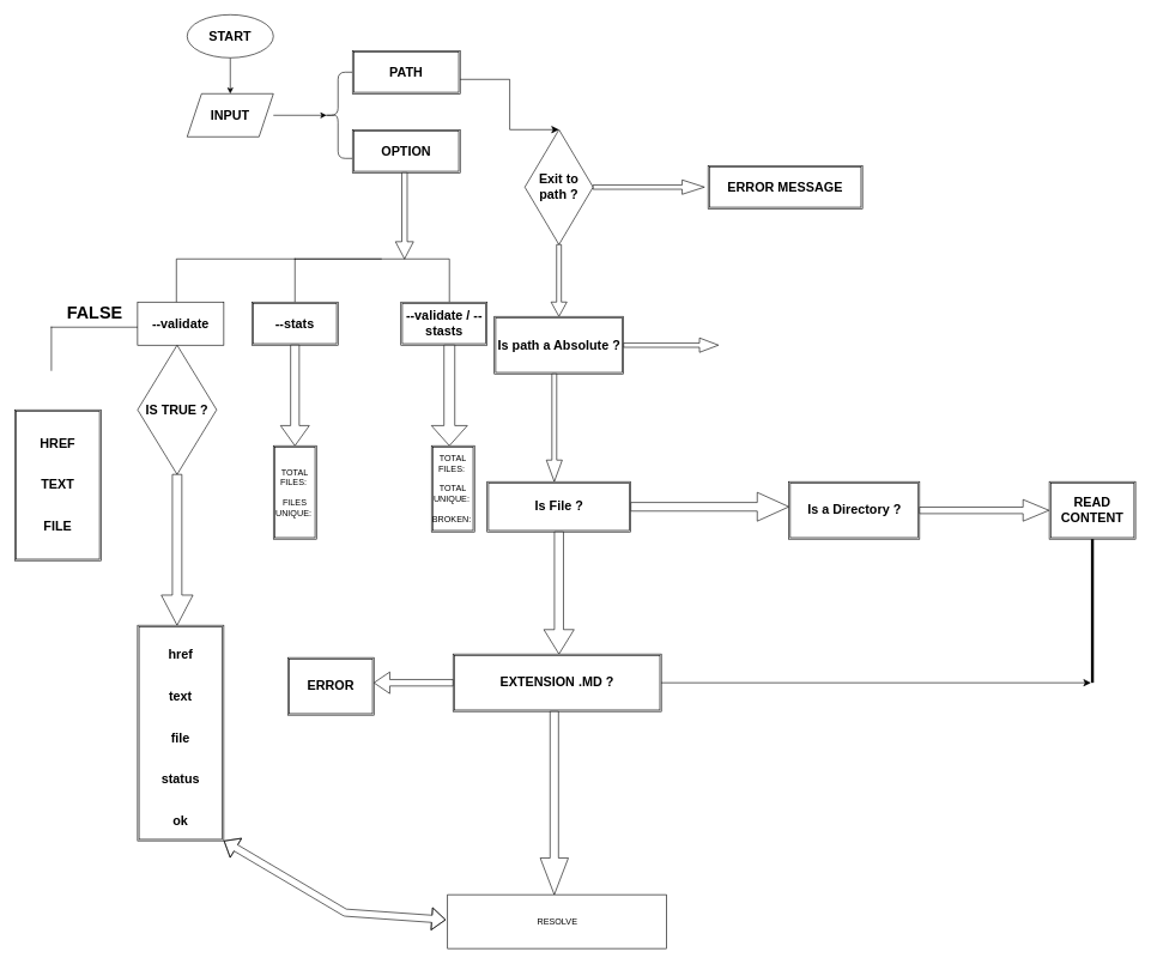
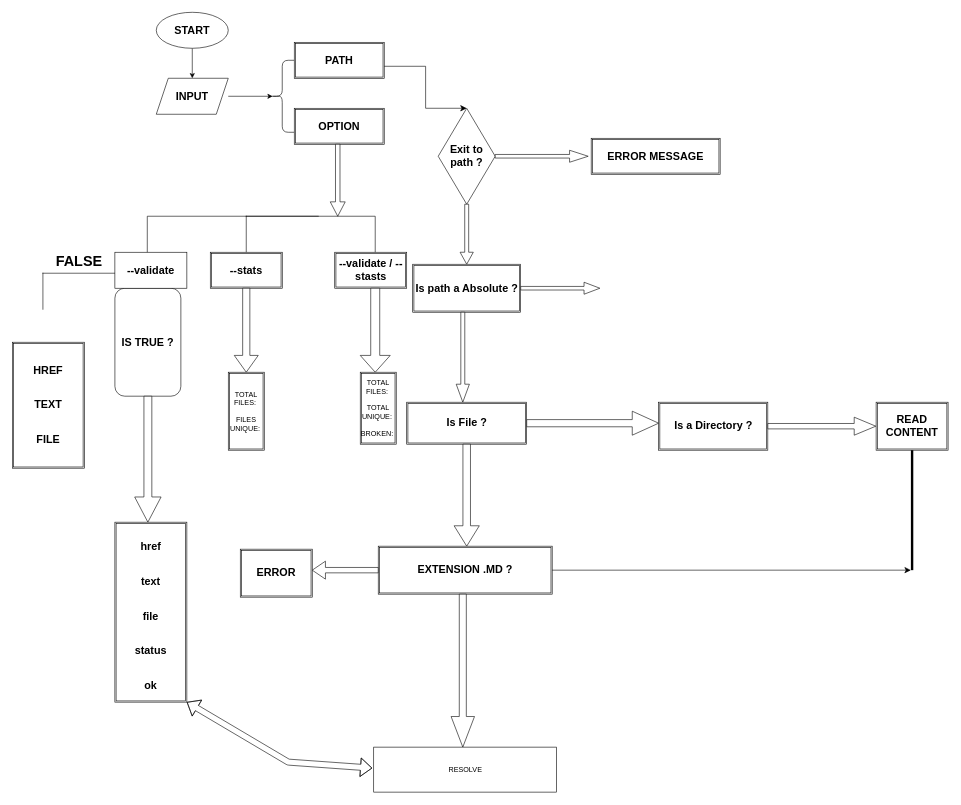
  <mxCell id="0" />
  <mxCell id="1" parent="0" />
  <mxCell id="2" value="" style="edgeStyle=none;html=1;" parent="1" source="3" edge="1"><mxGeometry relative="1" as="geometry"><mxPoint x="320" y="130" as="targetPoint" /></mxGeometry></mxCell>
  <mxCell id="3" value="&lt;h2&gt;START&lt;/h2&gt;" style="ellipse;whiteSpace=wrap;html=1;" parent="1" vertex="1"><mxGeometry x="260" y="20" width="120" height="60" as="geometry" /></mxCell>
  <mxCell id="4" style="edgeStyle=none;html=1;exitX=1;exitY=0.5;exitDx=0;exitDy=0;entryX=0.1;entryY=0.5;entryDx=0;entryDy=0;entryPerimeter=0;" parent="1" target="5" edge="1"><mxGeometry relative="1" as="geometry"><mxPoint x="460" y="160" as="targetPoint" /><mxPoint x="380" y="160" as="sourcePoint" /></mxGeometry></mxCell>
  <mxCell id="5" value="" style="shape=curlyBracket;whiteSpace=wrap;html=1;rounded=1;labelPosition=left;verticalLabelPosition=middle;align=right;verticalAlign=middle;" parent="1" vertex="1"><mxGeometry x="450" y="100" width="40" height="120" as="geometry" /></mxCell>
  <mxCell id="6" value="&lt;h2&gt;PATH&lt;/h2&gt;" style="shape=ext;double=1;rounded=0;whiteSpace=wrap;html=1;" parent="1" vertex="1"><mxGeometry x="490" y="70" width="150" height="60" as="geometry" /></mxCell>
  <mxCell id="7" value="&lt;h2&gt;OPTION&lt;/h2&gt;" style="shape=ext;double=1;rounded=0;whiteSpace=wrap;html=1;" parent="1" vertex="1"><mxGeometry x="490" y="180" width="150" height="60" as="geometry" /></mxCell>
  <mxCell id="8" value="&lt;h2&gt;Exit to path ?&lt;/h2&gt;" style="rhombus;whiteSpace=wrap;html=1;" parent="1" vertex="1"><mxGeometry x="730" y="180" width="95" height="160" as="geometry" /></mxCell>
  <mxCell id="9" value="&lt;h2&gt;INPUT&lt;/h2&gt;" style="shape=parallelogram;perimeter=parallelogramPerimeter;whiteSpace=wrap;html=1;fixedSize=1;" parent="1" vertex="1"><mxGeometry x="260" y="130" width="120" height="60" as="geometry" /></mxCell>
  <mxCell id="10" value="" style="edgeStyle=elbowEdgeStyle;elbow=horizontal;endArrow=classic;html=1;curved=0;rounded=0;endSize=8;startSize=8;entryX=0.5;entryY=0;entryDx=0;entryDy=0;" parent="1" target="8" edge="1"><mxGeometry width="50" height="50" relative="1" as="geometry"><mxPoint x="640" y="110" as="sourcePoint" /><mxPoint x="690" y="60" as="targetPoint" /></mxGeometry></mxCell>
  <mxCell id="11" value="&lt;h2&gt;ERROR MESSAGE&lt;/h2&gt;" style="shape=ext;double=1;rounded=0;whiteSpace=wrap;html=1;" parent="1" vertex="1"><mxGeometry x="985" y="230" width="215" height="60" as="geometry" /></mxCell>
  <mxCell id="12" value="" style="shape=singleArrow;direction=south;whiteSpace=wrap;html=1;" parent="1" vertex="1"><mxGeometry x="766.5" y="340" width="22" height="100" as="geometry" /></mxCell>
  <mxCell id="13" value="" style="shape=singleArrow;whiteSpace=wrap;html=1;" parent="1" vertex="1"><mxGeometry x="825" y="250" width="155" height="20" as="geometry" /></mxCell>
  <mxCell id="14" value="&lt;h2&gt;Is path a Absolute ?&lt;/h2&gt;" style="shape=ext;double=1;rounded=0;whiteSpace=wrap;html=1;" parent="1" vertex="1"><mxGeometry x="687.5" y="440" width="180" height="80" as="geometry" /></mxCell>
  <mxCell id="15" value="" style="shape=singleArrow;whiteSpace=wrap;html=1;" parent="1" vertex="1"><mxGeometry x="867.5" y="470" width="132" height="20" as="geometry" /></mxCell>
  <mxCell id="16" value="" style="shape=singleArrow;direction=south;whiteSpace=wrap;html=1;" parent="1" vertex="1"><mxGeometry x="760" y="520" width="22" height="150" as="geometry" /></mxCell>
  <mxCell id="17" value="" style="shape=singleArrow;direction=south;whiteSpace=wrap;html=1;" parent="1" vertex="1"><mxGeometry x="550" y="240" width="25" height="120" as="geometry" /></mxCell>
  <mxCell id="18" value="" style="shape=partialRectangle;whiteSpace=wrap;html=1;bottom=1;right=1;left=1;top=0;fillColor=none;routingCenterX=-0.5;rotation=-180;" parent="1" vertex="1"><mxGeometry x="245" y="360" width="380" height="60" as="geometry" /></mxCell>
  <mxCell id="19" value="" style="shape=partialRectangle;whiteSpace=wrap;html=1;bottom=0;right=0;fillColor=none;" parent="1" vertex="1"><mxGeometry x="410" y="360" width="120" height="60" as="geometry" /></mxCell>
  <mxCell id="20" value="&lt;h2&gt;--validate / --stasts&lt;/h2&gt;" style="shape=ext;double=1;rounded=0;whiteSpace=wrap;html=1;" parent="1" vertex="1"><mxGeometry x="557.5" y="420" width="120" height="60" as="geometry" /></mxCell>
  <mxCell id="21" value="&lt;h2&gt;--stats&lt;/h2&gt;" style="shape=ext;double=1;rounded=0;whiteSpace=wrap;html=1;" parent="1" vertex="1"><mxGeometry x="350" y="420" width="120" height="60" as="geometry" /></mxCell>
- <mxCell id="22" value="&lt;h2&gt;IS TRUE ?&lt;/h2&gt;" style="rhombus;whiteSpace=wrap;html=1;" parent="1" vertex="1"><mxGeometry x="191" y="480" width="110" height="180" as="geometry" /></mxCell>
+ <mxCell id="22" value="&lt;h2&gt;IS TRUE ?&lt;/h2&gt;" style="whiteSpace=wrap;html=1;rounded=1;" parent="1" vertex="1"><mxGeometry x="191" y="480" width="110" height="180" as="geometry" /></mxCell>
  <mxCell id="23" value="" style="shape=partialRectangle;whiteSpace=wrap;html=1;bottom=0;right=0;fillColor=none;" parent="1" vertex="1"><mxGeometry x="71" y="455" width="120" height="60" as="geometry" /></mxCell>
  <mxCell id="24" value="&lt;h2&gt;HREF&lt;/h2&gt;&lt;h2&gt;&lt;br&gt;TEXT&lt;/h2&gt;&lt;h2&gt;&lt;br&gt;FILE&lt;/h2&gt;" style="shape=ext;double=1;rounded=0;whiteSpace=wrap;html=1;" parent="1" vertex="1"><mxGeometry x="20" y="570" width="120" height="210" as="geometry" /></mxCell>
  <mxCell id="25" value="&lt;h1&gt;FALSE&lt;/h1&gt;" style="text;html=1;align=center;verticalAlign=middle;resizable=0;points=[];autosize=1;strokeColor=none;fillColor=none;" parent="1" vertex="1"><mxGeometry x="81" y="400" width="100" height="70" as="geometry" /></mxCell>
  <mxCell id="26" value="" style="shape=singleArrow;direction=south;whiteSpace=wrap;html=1;" parent="1" vertex="1"><mxGeometry x="224" y="660" width="44" height="210" as="geometry" /></mxCell>
  <mxCell id="27" value="&lt;br&gt;&lt;h2&gt;href&lt;/h2&gt;&lt;h2&gt;&lt;br&gt;text&lt;/h2&gt;&lt;h2&gt;&lt;br&gt;file&lt;/h2&gt;&lt;h2&gt;&lt;br&gt;status&lt;/h2&gt;&lt;h2&gt;&lt;br&gt;ok&lt;/h2&gt;" style="shape=ext;double=1;rounded=0;whiteSpace=wrap;html=1;" vertex="1" parent="1"><mxGeometry x="191" y="870" width="120" height="300" as="geometry" /></mxCell>
  <mxCell id="28" value="&lt;h2&gt;Is File ?&lt;/h2&gt;" style="shape=ext;double=1;rounded=0;whiteSpace=wrap;html=1;" vertex="1" parent="1"><mxGeometry x="677.5" y="670" width="200" height="70" as="geometry" /></mxCell>
  <mxCell id="29" value="" style="shape=singleArrow;whiteSpace=wrap;html=1;" vertex="1" parent="1"><mxGeometry x="877.5" y="685" width="220" height="40" as="geometry" /></mxCell>
  <mxCell id="30" value="&lt;h2&gt;Is a Directory ?&lt;/h2&gt;" style="shape=ext;double=1;rounded=0;whiteSpace=wrap;html=1;" vertex="1" parent="1"><mxGeometry x="1097.5" y="670" width="182" height="80" as="geometry" /></mxCell>
  <mxCell id="31" value="" style="shape=singleArrow;whiteSpace=wrap;html=1;" vertex="1" parent="1"><mxGeometry x="1279.5" y="695" width="180" height="30" as="geometry" /></mxCell>
  <mxCell id="32" value="&lt;h2&gt;READ CONTENT&lt;/h2&gt;" style="shape=ext;double=1;rounded=0;whiteSpace=wrap;html=1;" vertex="1" parent="1"><mxGeometry x="1460" y="670" width="120" height="80" as="geometry" /></mxCell>
  <mxCell id="33" value="" style="shape=singleArrow;direction=south;whiteSpace=wrap;html=1;" vertex="1" parent="1"><mxGeometry x="756.5" y="740" width="42" height="170" as="geometry" /></mxCell>
  <mxCell id="34" value="&lt;h2&gt;EXTENSION .MD ?&lt;/h2&gt;" style="shape=ext;double=1;rounded=0;whiteSpace=wrap;html=1;" vertex="1" parent="1"><mxGeometry x="630" y="910" width="290" height="80" as="geometry" /></mxCell>
  <mxCell id="35" value="" style="edgeStyle=segmentEdgeStyle;endArrow=classic;html=1;curved=0;rounded=0;endSize=8;startSize=8;exitX=1;exitY=0.5;exitDx=0;exitDy=0;" edge="1" parent="1" source="34" target="36"><mxGeometry width="50" height="50" relative="1" as="geometry"><mxPoint x="1070" y="970" as="sourcePoint" /><mxPoint x="1500" y="950" as="targetPoint" /><Array as="points" /></mxGeometry></mxCell>
  <mxCell id="36" value="" style="line;strokeWidth=4;direction=south;html=1;perimeter=backbonePerimeter;points=[];outlineConnect=0;" vertex="1" parent="1"><mxGeometry x="1515" y="750" width="10" height="200" as="geometry" /></mxCell>
  <mxCell id="37" value="" style="shape=singleArrow;direction=west;whiteSpace=wrap;html=1;" vertex="1" parent="1"><mxGeometry x="520" y="935" width="110" height="30" as="geometry" /></mxCell>
  <mxCell id="38" value="&lt;h2&gt;ERROR&lt;/h2&gt;" style="shape=ext;double=1;rounded=0;whiteSpace=wrap;html=1;" vertex="1" parent="1"><mxGeometry x="400" y="915" width="120" height="80" as="geometry" /></mxCell>
  <mxCell id="39" value="" style="shape=singleArrow;direction=south;whiteSpace=wrap;html=1;" vertex="1" parent="1"><mxGeometry x="751.5" y="990" width="39" height="255" as="geometry" /></mxCell>
  <mxCell id="40" value="RESOLVE" style="rounded=0;whiteSpace=wrap;html=1;" vertex="1" parent="1"><mxGeometry x="622.5" y="1245" width="305" height="75" as="geometry" /></mxCell>
  <mxCell id="41" value="" style="endArrow=classic;startArrow=classic;html=1;shape=flexArrow;exitX=1;exitY=1;exitDx=0;exitDy=0;" edge="1" parent="1" source="27"><mxGeometry width="50" height="50" relative="1" as="geometry"><mxPoint x="260" y="1050" as="sourcePoint" /><mxPoint x="620" y="1280" as="targetPoint" /><Array as="points"><mxPoint x="480" y="1270" /></Array></mxGeometry></mxCell>
  <mxCell id="42" value="&lt;h2&gt;--validate&lt;/h2&gt;" style="rounded=0;whiteSpace=wrap;html=1;" vertex="1" parent="1"><mxGeometry x="191" y="420" width="120" height="60" as="geometry" /></mxCell>
  <mxCell id="43" value="" style="shape=singleArrow;direction=south;whiteSpace=wrap;html=1;" vertex="1" parent="1"><mxGeometry x="390" y="480" width="40" height="140" as="geometry" /></mxCell>
  <mxCell id="44" value="" style="shape=singleArrow;direction=south;whiteSpace=wrap;html=1;" vertex="1" parent="1"><mxGeometry x="600" y="480" width="50" height="140" as="geometry" /></mxCell>
  <mxCell id="45" value="TOTAL FILES:&amp;nbsp;&lt;br&gt;&lt;br&gt;FILES UNIQUE:&amp;nbsp;" style="shape=ext;double=1;rounded=0;whiteSpace=wrap;html=1;" vertex="1" parent="1"><mxGeometry x="380" y="620" width="60" height="130" as="geometry" /></mxCell>
  <mxCell id="46" value="TOTAL FILES:&amp;nbsp;&lt;br&gt;&lt;br&gt;TOTAL UNIQUE:&amp;nbsp;&lt;br&gt;&lt;br&gt;BROKEN:&amp;nbsp;" style="shape=ext;double=1;rounded=0;whiteSpace=wrap;html=1;" vertex="1" parent="1"><mxGeometry x="600" y="620" width="60" height="120" as="geometry" /></mxCell>
